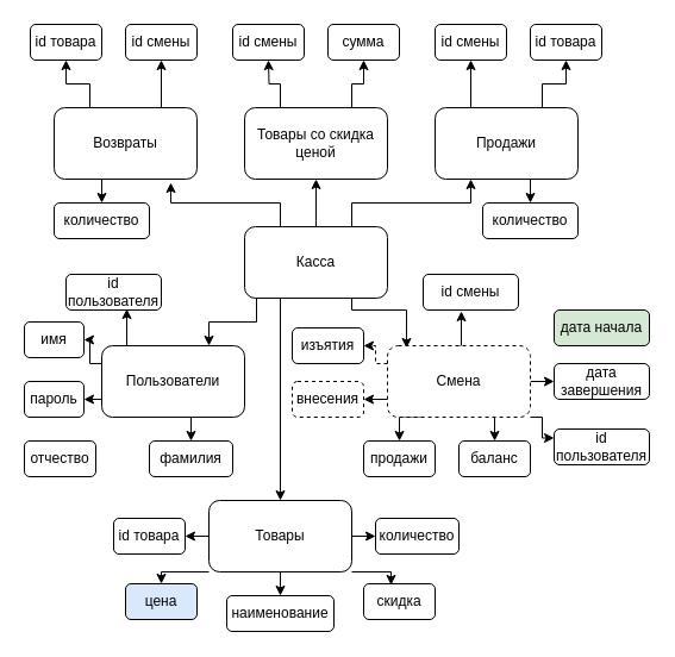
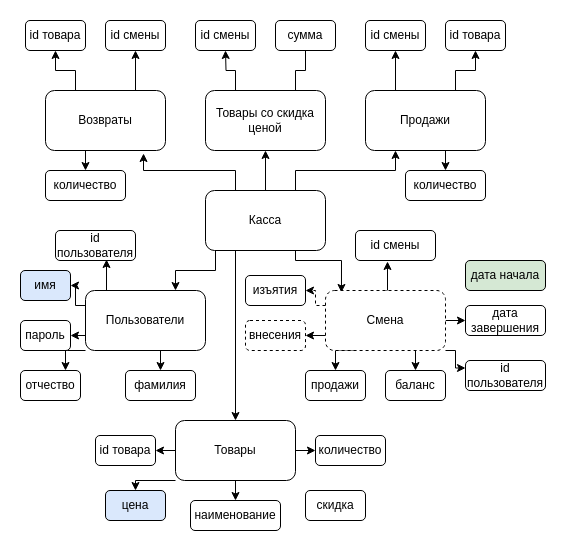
  <mxCell id="0" />
  <mxCell id="1" parent="0" />
  <mxCell id="2" style="edgeStyle=orthogonalEdgeStyle;rounded=0;orthogonalLoop=1;jettySize=auto;html=1;exitX=0.108;exitY=1;exitDx=0;exitDy=0;entryX=0.75;entryY=0;entryDx=0;entryDy=0;exitPerimeter=0;" edge="1" parent="1" source="8" target="14"><mxGeometry relative="1" as="geometry"><Array as="points"><mxPoint x="215" y="250" /><mxPoint x="215" y="270" /><mxPoint x="175" y="270" /></Array></mxGeometry></mxCell>
  <mxCell id="3" style="edgeStyle=orthogonalEdgeStyle;rounded=0;orthogonalLoop=1;jettySize=auto;html=1;exitX=0.25;exitY=0;exitDx=0;exitDy=0;entryX=0.817;entryY=1.05;entryDx=0;entryDy=0;entryPerimeter=0;" edge="1" parent="1" source="8" target="26"><mxGeometry relative="1" as="geometry" /></mxCell>
  <mxCell id="4" style="edgeStyle=orthogonalEdgeStyle;rounded=0;orthogonalLoop=1;jettySize=auto;html=1;exitX=0.5;exitY=0;exitDx=0;exitDy=0;entryX=0.5;entryY=1;entryDx=0;entryDy=0;" edge="1" parent="1" source="8" target="33"><mxGeometry relative="1" as="geometry" /></mxCell>
  <mxCell id="5" style="edgeStyle=orthogonalEdgeStyle;rounded=0;orthogonalLoop=1;jettySize=auto;html=1;exitX=0.75;exitY=0;exitDx=0;exitDy=0;entryX=0.25;entryY=1;entryDx=0;entryDy=0;" edge="1" parent="1" source="8" target="30"><mxGeometry relative="1" as="geometry" /></mxCell>
  <mxCell id="6" style="edgeStyle=orthogonalEdgeStyle;rounded=0;orthogonalLoop=1;jettySize=auto;html=1;exitX=0.75;exitY=1;exitDx=0;exitDy=0;entryX=0.133;entryY=0.033;entryDx=0;entryDy=0;entryPerimeter=0;" edge="1" parent="1" source="8" target="22"><mxGeometry relative="1" as="geometry"><Array as="points"><mxPoint x="295" y="260" /><mxPoint x="341" y="260" /></Array></mxGeometry></mxCell>
  <mxCell id="7" style="edgeStyle=orthogonalEdgeStyle;rounded=0;orthogonalLoop=1;jettySize=auto;html=1;exitX=0.25;exitY=1;exitDx=0;exitDy=0;" edge="1" parent="1" source="8" target="60"><mxGeometry relative="1" as="geometry" /></mxCell>
  <mxCell id="8" value="Касса" style="rounded=1;whiteSpace=wrap;html=1;" vertex="1" parent="1"><mxGeometry x="205" y="190" width="120" height="60" as="geometry" /></mxCell>
  <mxCell id="9" style="edgeStyle=orthogonalEdgeStyle;rounded=0;orthogonalLoop=1;jettySize=auto;html=1;exitX=0.75;exitY=1;exitDx=0;exitDy=0;entryX=0.5;entryY=0;entryDx=0;entryDy=0;" edge="1" parent="1" source="14" target="45"><mxGeometry relative="1" as="geometry" /></mxCell>
+ <mxCell id="10" style="edgeStyle=orthogonalEdgeStyle;rounded=0;orthogonalLoop=1;jettySize=auto;html=1;exitX=0;exitY=1;exitDx=0;exitDy=0;entryX=0.75;entryY=0;entryDx=0;entryDy=0;" edge="1" parent="1" source="14" target="46"><mxGeometry relative="1" as="geometry" /></mxCell>
  <mxCell id="11" style="edgeStyle=orthogonalEdgeStyle;rounded=0;orthogonalLoop=1;jettySize=auto;html=1;exitX=0;exitY=0.75;exitDx=0;exitDy=0;entryX=1;entryY=0.5;entryDx=0;entryDy=0;" edge="1" parent="1" source="14" target="43"><mxGeometry relative="1" as="geometry" /></mxCell>
  <mxCell id="12" style="edgeStyle=orthogonalEdgeStyle;rounded=0;orthogonalLoop=1;jettySize=auto;html=1;exitX=0;exitY=0.25;exitDx=0;exitDy=0;entryX=1;entryY=0.5;entryDx=0;entryDy=0;" edge="1" parent="1" source="14" target="44"><mxGeometry relative="1" as="geometry"><Array as="points"><mxPoint x="75" y="305" /><mxPoint x="75" y="285" /></Array></mxGeometry></mxCell>
  <mxCell id="13" style="edgeStyle=orthogonalEdgeStyle;rounded=0;orthogonalLoop=1;jettySize=auto;html=1;exitX=0.25;exitY=0;exitDx=0;exitDy=0;entryX=0.638;entryY=0.967;entryDx=0;entryDy=0;entryPerimeter=0;" edge="1" parent="1" source="14" target="42"><mxGeometry relative="1" as="geometry" /></mxCell>
  <mxCell id="14" value="Пользователи" style="rounded=1;whiteSpace=wrap;html=1;" vertex="1" parent="1"><mxGeometry x="85" y="290" width="120" height="60" as="geometry" /></mxCell>
  <mxCell id="15" style="edgeStyle=orthogonalEdgeStyle;rounded=0;orthogonalLoop=1;jettySize=auto;html=1;exitX=0;exitY=0.25;exitDx=0;exitDy=0;entryX=1;entryY=0.5;entryDx=0;entryDy=0;dashed=1;" edge="1" parent="1" source="22" target="54"><mxGeometry relative="1" as="geometry"><Array as="points"><mxPoint x="315" y="305" /><mxPoint x="315" y="290" /></Array></mxGeometry></mxCell>
  <mxCell id="16" style="edgeStyle=orthogonalEdgeStyle;rounded=0;orthogonalLoop=1;jettySize=auto;html=1;exitX=0;exitY=0.75;exitDx=0;exitDy=0;entryX=1;entryY=0.5;entryDx=0;entryDy=0;" edge="1" parent="1" source="22" target="53"><mxGeometry relative="1" as="geometry" /></mxCell>
  <mxCell id="17" style="edgeStyle=orthogonalEdgeStyle;rounded=0;orthogonalLoop=1;jettySize=auto;html=1;exitX=0.25;exitY=1;exitDx=0;exitDy=0;entryX=0.5;entryY=0;entryDx=0;entryDy=0;" edge="1" parent="1" source="22" target="52"><mxGeometry relative="1" as="geometry" /></mxCell>
  <mxCell id="18" style="edgeStyle=orthogonalEdgeStyle;rounded=0;orthogonalLoop=1;jettySize=auto;html=1;exitX=0.75;exitY=1;exitDx=0;exitDy=0;entryX=0.5;entryY=0;entryDx=0;entryDy=0;" edge="1" parent="1" source="22" target="51"><mxGeometry relative="1" as="geometry" /></mxCell>
  <mxCell id="19" style="edgeStyle=orthogonalEdgeStyle;rounded=0;orthogonalLoop=1;jettySize=auto;html=1;exitX=1;exitY=1;exitDx=0;exitDy=0;entryX=0;entryY=0.25;entryDx=0;entryDy=0;" edge="1" parent="1" source="22" target="48"><mxGeometry relative="1" as="geometry"><Array as="points"><mxPoint x="455" y="350" /><mxPoint x="455" y="368" /></Array></mxGeometry></mxCell>
  <mxCell id="20" style="edgeStyle=orthogonalEdgeStyle;rounded=0;orthogonalLoop=1;jettySize=auto;html=1;exitX=1;exitY=0.5;exitDx=0;exitDy=0;entryX=0;entryY=0.5;entryDx=0;entryDy=0;" edge="1" parent="1" source="22" target="50"><mxGeometry relative="1" as="geometry" /></mxCell>
  <mxCell id="21" style="edgeStyle=orthogonalEdgeStyle;rounded=0;orthogonalLoop=1;jettySize=auto;html=1;exitX=0.5;exitY=0;exitDx=0;exitDy=0;entryX=0.4;entryY=1.033;entryDx=0;entryDy=0;entryPerimeter=0;" edge="1" parent="1" source="22" target="47"><mxGeometry relative="1" as="geometry" /></mxCell>
  <mxCell id="22" value="Смена" style="rounded=1;whiteSpace=wrap;html=1;dashed=1;" vertex="1" parent="1"><mxGeometry x="325" y="290" width="120" height="60" as="geometry" /></mxCell>
  <mxCell id="23" style="edgeStyle=orthogonalEdgeStyle;rounded=0;orthogonalLoop=1;jettySize=auto;html=1;exitX=0.25;exitY=1;exitDx=0;exitDy=0;entryX=0.5;entryY=0;entryDx=0;entryDy=0;" edge="1" parent="1" source="26" target="36"><mxGeometry relative="1" as="geometry" /></mxCell>
  <mxCell id="24" style="edgeStyle=orthogonalEdgeStyle;rounded=0;orthogonalLoop=1;jettySize=auto;html=1;exitX=0.75;exitY=0;exitDx=0;exitDy=0;entryX=0.5;entryY=1;entryDx=0;entryDy=0;" edge="1" parent="1" source="26" target="34"><mxGeometry relative="1" as="geometry" /></mxCell>
  <mxCell id="25" style="edgeStyle=orthogonalEdgeStyle;rounded=0;orthogonalLoop=1;jettySize=auto;html=1;exitX=0.25;exitY=0;exitDx=0;exitDy=0;entryX=0.5;entryY=1;entryDx=0;entryDy=0;" edge="1" parent="1" source="26" target="35"><mxGeometry relative="1" as="geometry" /></mxCell>
  <mxCell id="26" value="Возвраты" style="rounded=1;whiteSpace=wrap;html=1;" vertex="1" parent="1"><mxGeometry x="45" y="90" width="120" height="60" as="geometry" /></mxCell>
  <mxCell id="27" style="edgeStyle=orthogonalEdgeStyle;rounded=0;orthogonalLoop=1;jettySize=auto;html=1;exitX=0.75;exitY=1;exitDx=0;exitDy=0;entryX=0.5;entryY=0;entryDx=0;entryDy=0;" edge="1" parent="1" source="30" target="39"><mxGeometry relative="1" as="geometry" /></mxCell>
  <mxCell id="28" style="edgeStyle=orthogonalEdgeStyle;rounded=0;orthogonalLoop=1;jettySize=auto;html=1;exitX=0.75;exitY=0;exitDx=0;exitDy=0;entryX=0.5;entryY=1;entryDx=0;entryDy=0;" edge="1" parent="1" source="30" target="38"><mxGeometry relative="1" as="geometry" /></mxCell>
  <mxCell id="29" style="edgeStyle=orthogonalEdgeStyle;rounded=0;orthogonalLoop=1;jettySize=auto;html=1;exitX=0.25;exitY=0;exitDx=0;exitDy=0;entryX=0.5;entryY=1;entryDx=0;entryDy=0;" edge="1" parent="1" source="30" target="37"><mxGeometry relative="1" as="geometry" /></mxCell>
  <mxCell id="30" value="Продажи" style="rounded=1;whiteSpace=wrap;html=1;" vertex="1" parent="1"><mxGeometry x="365" y="90" width="120" height="60" as="geometry" /></mxCell>
- <mxCell id="31" style="edgeStyle=orthogonalEdgeStyle;rounded=0;orthogonalLoop=1;jettySize=auto;html=1;exitX=0.75;exitY=0;exitDx=0;exitDy=0;entryX=0.5;entryY=1;entryDx=0;entryDy=0;" edge="1" parent="1" source="33" target="41"><mxGeometry relative="1" as="geometry" /></mxCell>
+ <mxCell id="31" style="edgeStyle=orthogonalEdgeStyle;rounded=0;orthogonalLoop=1;jettySize=auto;html=1;exitX=0.75;exitY=0;exitDx=0;exitDy=0;entryX=0.5;entryY=1;entryDx=0;entryDy=0;endArrow=none;" edge="1" parent="1" source="33" target="41"><mxGeometry relative="1" as="geometry" /></mxCell>
  <mxCell id="32" style="edgeStyle=orthogonalEdgeStyle;rounded=0;orthogonalLoop=1;jettySize=auto;html=1;exitX=0.25;exitY=0;exitDx=0;exitDy=0;" edge="1" parent="1" source="33"><mxGeometry relative="1" as="geometry"><mxPoint x="225" y="50" as="targetPoint" /></mxGeometry></mxCell>
  <mxCell id="33" value="Товары со скидка ценой" style="rounded=1;whiteSpace=wrap;html=1;" vertex="1" parent="1"><mxGeometry x="205" y="90" width="120" height="60" as="geometry" /></mxCell>
  <mxCell id="34" value="id смены" style="rounded=1;whiteSpace=wrap;html=1;" vertex="1" parent="1"><mxGeometry x="105" y="20" width="60" height="30" as="geometry" /></mxCell>
  <mxCell id="35" value="id товара&lt;span style=&quot;color: rgba(0 , 0 , 0 , 0) ; font-family: monospace ; font-size: 0px ; white-space: nowrap&quot;&gt;%3CmxGraphModel%3E%3Croot%3E%3CmxCell%20id%3D%220%22%2F%3E%3CmxCell%20id%3D%221%22%20parent%3D%220%22%2F%3E%3CmxCell%20id%3D%222%22%20value%3D%22id%20%D1%81%D0%BC%D0%B5%D0%BD%D1%8B%22%20style%3D%22rounded%3D1%3BwhiteSpace%3Dwrap%3Bhtml%3D1%3B%22%20vertex%3D%221%22%20parent%3D%221%22%3E%3CmxGeometry%20x%3D%2290%22%20y%3D%22110%22%20width%3D%2260%22%20height%3D%2230%22%20as%3D%22geometry%22%2F%3E%3C%2FmxCell%3E%3C%2Froot%3E%3C%2FmxGraphModel%3E&lt;/span&gt;" style="rounded=1;whiteSpace=wrap;html=1;" vertex="1" parent="1"><mxGeometry x="25" y="20" width="60" height="30" as="geometry" /></mxCell>
  <mxCell id="36" value="количество" style="rounded=1;whiteSpace=wrap;html=1;" vertex="1" parent="1"><mxGeometry x="45" y="170" width="80" height="30" as="geometry" /></mxCell>
  <mxCell id="37" value="id смены" style="rounded=1;whiteSpace=wrap;html=1;" vertex="1" parent="1"><mxGeometry x="365" y="20" width="60" height="30" as="geometry" /></mxCell>
  <mxCell id="38" value="id товара&lt;span style=&quot;color: rgba(0 , 0 , 0 , 0) ; font-family: monospace ; font-size: 0px ; white-space: nowrap&quot;&gt;%3CmxGraphModel%3E%3Croot%3E%3CmxCell%20id%3D%220%22%2F%3E%3CmxCell%20id%3D%221%22%20parent%3D%220%22%2F%3E%3CmxCell%20id%3D%222%22%20value%3D%22id%20%D1%81%D0%BC%D0%B5%D0%BD%D1%8B%22%20style%3D%22rounded%3D1%3BwhiteSpace%3Dwrap%3Bhtml%3D1%3B%22%20vertex%3D%221%22%20parent%3D%221%22%3E%3CmxGeometry%20x%3D%2290%22%20y%3D%22110%22%20width%3D%2260%22%20height%3D%2230%22%20as%3D%22geometry%22%2F%3E%3C%2FmxCell%3E%3C%2Froot%3E%3C%2FmxGraphModel%3E&lt;/span&gt;" style="rounded=1;whiteSpace=wrap;html=1;" vertex="1" parent="1"><mxGeometry x="445" y="20" width="60" height="30" as="geometry" /></mxCell>
  <mxCell id="39" value="количество" style="rounded=1;whiteSpace=wrap;html=1;" vertex="1" parent="1"><mxGeometry x="405" y="170" width="80" height="30" as="geometry" /></mxCell>
  <mxCell id="40" value="id смены" style="rounded=1;whiteSpace=wrap;html=1;" vertex="1" parent="1"><mxGeometry x="195" y="20" width="60" height="30" as="geometry" /></mxCell>
  <mxCell id="41" value="сумма" style="rounded=1;whiteSpace=wrap;html=1;" vertex="1" parent="1"><mxGeometry x="275" y="20" width="60" height="30" as="geometry" /></mxCell>
  <mxCell id="42" value="id пользователя&lt;span style=&quot;color: rgba(0 , 0 , 0 , 0) ; font-family: monospace ; font-size: 0px ; white-space: nowrap&quot;&gt;3CmxGraphModel%3E%3Croot%3E%3CmxCell%20id%3D%220%22%2F%3E%3CmxCell%20id%3D%221%22%20parent%3D%220%22%2F%3E%3CmxCell%20id%3D%222%22%20value%3D%22id%20%D1%81%D0%BC%D0%B5%D0%BD%D1%8B%22%20style%3D%22rounded%3D1%3BwhiteSpace%3Dwrap%3Bhtml%3D1%3B%22%20vertex%3D%221%22%20parent%3D%221%22%3E%3CmxGeometry%20x%3D%2290%22%20y%3D%22110%22%20width%3D%2260%22%20height%3D%2230%22%20as%3D%22geometry%22%2F%3E%3C%2FmxCell%3E%3C%2Froot%3E%3C%2FmxGraphModel%3E&lt;/span&gt;" style="rounded=1;whiteSpace=wrap;html=1;" vertex="1" parent="1"><mxGeometry x="55" y="230" width="80" height="30" as="geometry" /></mxCell>
  <mxCell id="43" value="пароль&lt;span style=&quot;color: rgba(0 , 0 , 0 , 0) ; font-family: monospace ; font-size: 0px ; white-space: nowrap&quot;&gt;3CmxGraphModel%3E%3Croot%3E%3CmxCell%20id%3D%220%22%2F%3E%3CmxCell%20id%3D%221%22%20parent%3D%220%22%2F%3E%3CmxCell%20id%3D%222%22%20value%3D%22id%20%D1%81%D0%BC%D0%B5%D0%BD%D1%8B%22%20style%3D%22rounded%3D1%3BwhiteSpace%3Dwrap%3Bhtml%3D1%3B%22%20vertex%3D%221%22%20parent%3D%221%22%3E%3CmxGeometry%20x%3D%2290%22%20y%3D%22110%22%20width%3D%2260%22%20height%3D%2230%22%20as%3D%22geometry%22%2F%3E%3C%2FmxCell%3E%3C%2Froot%3E%3C%2FmxGraphModel%3E&lt;/span&gt;" style="rounded=1;whiteSpace=wrap;html=1;" vertex="1" parent="1"><mxGeometry x="20" y="320" width="50" height="30" as="geometry" /></mxCell>
- <mxCell id="44" value="имя" style="rounded=1;whiteSpace=wrap;html=1;" vertex="1" parent="1"><mxGeometry x="20" y="270" width="50" height="30" as="geometry" /></mxCell>
+ <mxCell id="44" value="имя" style="rounded=1;whiteSpace=wrap;html=1;fillColor=#dae8fc;" vertex="1" parent="1"><mxGeometry x="20" y="270" width="50" height="30" as="geometry" /></mxCell>
  <mxCell id="45" value="ф&lt;span style=&quot;color: rgba(0 , 0 , 0 , 0) ; font-family: monospace ; font-size: 0px ; white-space: nowrap&quot;&gt;%3CmxGraphModel%3E%3Croot%3E%3CmxCell%20id%3D%220%22%2F%3E%3CmxCell%20id%3D%221%22%20parent%3D%220%22%2F%3E%3CmxCell%20id%3D%222%22%20value%3D%22id%20%D0%BF%D0%BE%D0%BB%D1%8C%D0%B7%D0%BE%D0%B2%D0%B0%D1%82%D0%B5%D0%BB%D1%8F%26lt%3Bspan%20style%3D%26quot%3Bcolor%3A%20rgba(0%20%2C%200%20%2C%200%20%2C%200)%20%3B%20font-family%3A%20monospace%20%3B%20font-size%3A%200px%20%3B%20white-space%3A%20nowrap%26quot%3B%26gt%3B3CmxGraphModel%253E%253Croot%253E%253CmxCell%2520id%253D%25220%2522%252F%253E%253CmxCell%2520id%253D%25221%2522%2520parent%253D%25220%2522%252F%253E%253CmxCell%2520id%253D%25222%2522%2520value%253D%2522id%2520%25D1%2581%25D0%25BC%25D0%25B5%25D0%25BD%25D1%258B%2522%2520style%253D%2522rounded%253D1%253BwhiteSpace%253Dwrap%253Bhtml%253D1%253B%2522%2520vertex%253D%25221%2522%2520parent%253D%25221%2522%253E%253CmxGeometry%2520x%253D%252290%2522%2520y%253D%2522110%2522%2520width%253D%252260%2522%2520height%253D%252230%2522%2520as%253D%2522geometry%2522%252F%253E%253C%252FmxCell%253E%253C%252Froot%253E%253C%252FmxGraphModel%253E%26lt%3B%2Fspan%26gt%3B%22%20style%3D%22rounded%3D1%3BwhiteSpace%3Dwrap%3Bhtml%3D1%3B%22%20vertex%3D%221%22%20parent%3D%221%22%3E%3CmxGeometry%20x%3D%22130%22%20y%3D%22440%22%20width%3D%2280%22%20height%3D%2230%22%20as%3D%22geometry%22%2F%3E%3C%2FmxCell%3E%3C%2Froot%3E%3C%2FmxGraphModel%3&lt;/span&gt;амилия" style="rounded=1;whiteSpace=wrap;html=1;" vertex="1" parent="1"><mxGeometry x="125" y="370" width="70" height="30" as="geometry" /></mxCell>
  <mxCell id="46" value="отчество" style="rounded=1;whiteSpace=wrap;html=1;" vertex="1" parent="1"><mxGeometry x="20" y="370" width="60" height="30" as="geometry" /></mxCell>
  <mxCell id="47" value="id смены&lt;span style=&quot;color: rgba(0 , 0 , 0 , 0) ; font-family: monospace ; font-size: 0px ; white-space: nowrap&quot;&gt;3CmxGraphModel%3E%3Croot%3E%3CmxCell%20id%3D%220%22%2F%3E%3CmxCell%20id%3D%221%22%20parent%3D%220%22%2F%3E%3CmxCell%20id%3D%222%22%20value%3D%22id%20%D1%81%D0%BC%D0%B5%D0%BD%D1%8B%22%20style%3D%22rounded%3D1%3BwhiteSpace%3Dwrap%3Bhtml%3D1%3B%22%20vertex%3D%221%22%20parent%3D%221%22%3E%3CmxGeometry%20x%3D%2290%22%20y%3D%22110%22%20width%3D%2260%22%20height%3D%2230%22%20as%3D%22geometry%22%2F%3E%3C%2FmxCell%3E%3C%2Froot%3E%3C%2FmxGraphModel%3E&lt;/span&gt;" style="rounded=1;whiteSpace=wrap;html=1;" vertex="1" parent="1"><mxGeometry x="355" y="230" width="80" height="30" as="geometry" /></mxCell>
  <mxCell id="48" value="id пользователя&lt;span style=&quot;color: rgba(0 , 0 , 0 , 0) ; font-family: monospace ; font-size: 0px ; white-space: nowrap&quot;&gt;3CmxGraphModel%3E%3Croot%3E%3CmxCell%20id%3D%220%22%2F%3E%3CmxCell%20id%3D%221%22%20parent%3D%220%22%2F%3E%3CmxCell%20id%3D%222%22%20value%3D%22id%20%D1%81%D0%BC%D0%B5%D0%BD%D1%8B%22%20style%3D%22rounded%3D1%3BwhiteSpace%3Dwrap%3Bhtml%3D1%3B%22%20vertex%3D%221%22%20parent%3D%221%22%3E%3CmxGeometry%20x%3D%2290%22%20y%3D%22110%22%20width%3D%2260%22%20height%3D%2230%22%20as%3D%22geometry%22%2F%3E%3C%2FmxCell%3E%3C%2Froot%3E%3C%2FmxGraphModel%3E&lt;/span&gt;" style="rounded=1;whiteSpace=wrap;html=1;" vertex="1" parent="1"><mxGeometry x="465" y="360" width="80" height="30" as="geometry" /></mxCell>
  <mxCell id="49" value="дата начала" style="rounded=1;whiteSpace=wrap;html=1;fillColor=#d5e8d4;" vertex="1" parent="1"><mxGeometry x="465" y="260" width="80" height="30" as="geometry" /></mxCell>
  <mxCell id="50" value="дата завершения" style="rounded=1;whiteSpace=wrap;html=1;" vertex="1" parent="1"><mxGeometry x="465" y="305" width="80" height="30" as="geometry" /></mxCell>
  <mxCell id="51" value="баланс" style="rounded=1;whiteSpace=wrap;html=1;" vertex="1" parent="1"><mxGeometry x="385" y="370" width="60" height="30" as="geometry" /></mxCell>
  <mxCell id="52" value="продажи" style="rounded=1;whiteSpace=wrap;html=1;" vertex="1" parent="1"><mxGeometry x="305" y="370" width="60" height="30" as="geometry" /></mxCell>
  <mxCell id="53" value="внесения" style="rounded=1;whiteSpace=wrap;html=1;dashed=1;" vertex="1" parent="1"><mxGeometry x="245" y="320" width="60" height="30" as="geometry" /></mxCell>
  <mxCell id="54" value="изъятия" style="rounded=1;whiteSpace=wrap;html=1;" vertex="1" parent="1"><mxGeometry x="245" y="275" width="60" height="30" as="geometry" /></mxCell>
  <mxCell id="55" style="edgeStyle=orthogonalEdgeStyle;rounded=0;orthogonalLoop=1;jettySize=auto;html=1;exitX=1;exitY=0.5;exitDx=0;exitDy=0;entryX=0;entryY=0.5;entryDx=0;entryDy=0;" edge="1" parent="1" source="60" target="64"><mxGeometry relative="1" as="geometry" /></mxCell>
- <mxCell id="56" style="edgeStyle=orthogonalEdgeStyle;rounded=0;orthogonalLoop=1;jettySize=auto;html=1;exitX=1;exitY=1;exitDx=0;exitDy=0;entryX=0.383;entryY=0.033;entryDx=0;entryDy=0;entryPerimeter=0;" edge="1" parent="1" source="60" target="65"><mxGeometry relative="1" as="geometry" /></mxCell>
  <mxCell id="57" style="edgeStyle=orthogonalEdgeStyle;rounded=0;orthogonalLoop=1;jettySize=auto;html=1;exitX=0.5;exitY=1;exitDx=0;exitDy=0;entryX=0.5;entryY=0;entryDx=0;entryDy=0;" edge="1" parent="1" source="60" target="62"><mxGeometry relative="1" as="geometry" /></mxCell>
  <mxCell id="58" style="edgeStyle=orthogonalEdgeStyle;rounded=0;orthogonalLoop=1;jettySize=auto;html=1;exitX=0;exitY=1;exitDx=0;exitDy=0;entryX=0.5;entryY=0;entryDx=0;entryDy=0;" edge="1" parent="1" source="60" target="63"><mxGeometry relative="1" as="geometry"><Array as="points"><mxPoint x="135" y="480" /></Array></mxGeometry></mxCell>
  <mxCell id="59" style="edgeStyle=orthogonalEdgeStyle;rounded=0;orthogonalLoop=1;jettySize=auto;html=1;exitX=0;exitY=0.5;exitDx=0;exitDy=0;entryX=1;entryY=0.5;entryDx=0;entryDy=0;" edge="1" parent="1" source="60" target="61"><mxGeometry relative="1" as="geometry" /></mxCell>
  <mxCell id="60" value="Товары" style="rounded=1;whiteSpace=wrap;html=1;" vertex="1" parent="1"><mxGeometry x="175" y="420" width="120" height="60" as="geometry" /></mxCell>
  <mxCell id="61" value="id товара&lt;span style=&quot;color: rgba(0 , 0 , 0 , 0) ; font-family: monospace ; font-size: 0px ; white-space: nowrap&quot;&gt;%3CmxGraphModel%3E%3Croot%3E%3CmxCell%20id%3D%220%22%2F%3E%3CmxCell%20id%3D%221%22%20parent%3D%220%22%2F%3E%3CmxCell%20id%3D%222%22%20value%3D%22id%20%D1%81%D0%BC%D0%B5%D0%BD%D1%8B%22%20style%3D%22rounded%3D1%3BwhiteSpace%3Dwrap%3Bhtml%3D1%3B%22%20vertex%3D%221%22%20parent%3D%221%22%3E%3CmxGeometry%20x%3D%2290%22%20y%3D%22110%22%20width%3D%2260%22%20height%3D%2230%22%20as%3D%22geometry%22%2F%3E%3C%2FmxCell%3E%3C%2Froot%3E%3C%2FmxGraphModel%3E&lt;/span&gt;" style="rounded=1;whiteSpace=wrap;html=1;" vertex="1" parent="1"><mxGeometry x="95" y="435" width="60" height="30" as="geometry" /></mxCell>
  <mxCell id="62" value="наименование" style="rounded=1;whiteSpace=wrap;html=1;" vertex="1" parent="1"><mxGeometry x="190" y="500" width="90" height="30" as="geometry" /></mxCell>
  <mxCell id="63" value="цена" style="rounded=1;whiteSpace=wrap;html=1;fillColor=#dae8fc;" vertex="1" parent="1"><mxGeometry x="105" y="490" width="60" height="30" as="geometry" /></mxCell>
  <mxCell id="64" value="количество" style="rounded=1;whiteSpace=wrap;html=1;" vertex="1" parent="1"><mxGeometry x="315" y="435" width="70" height="30" as="geometry" /></mxCell>
  <mxCell id="65" value="скидка" style="rounded=1;whiteSpace=wrap;html=1;" vertex="1" parent="1"><mxGeometry x="305" y="490" width="60" height="30" as="geometry" /></mxCell>
